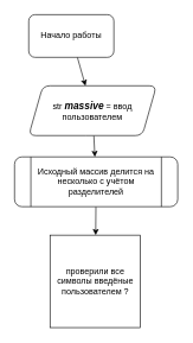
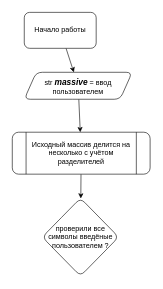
  <mxCell id="0" />
  <mxCell id="1" parent="0" />
  <mxCell id="2" value="" style="edgeStyle=none;html=1;" edge="1" parent="1" source="3" target="5"><mxGeometry relative="1" as="geometry" /></mxCell>
  <mxCell id="3" value="Начало работы" style="rounded=1;whiteSpace=wrap;html=1;" vertex="1" parent="1"><mxGeometry x="40" y="20" width="120" height="60" as="geometry" /></mxCell>
  <mxCell id="4" value="" style="edgeStyle=none;html=1;fontFamily=Verdana;fontSize=14;" edge="1" parent="1" source="5" target="7"><mxGeometry relative="1" as="geometry" /></mxCell>
- <mxCell id="5" value="str &lt;i&gt;&lt;b&gt;&lt;font style=&quot;font-size: 14px&quot;&gt;massive&lt;/font&gt;&lt;/b&gt;&lt;/i&gt; = ввод пользователем" style="shape=parallelogram;perimeter=parallelogramPerimeter;whiteSpace=wrap;html=1;fixedSize=1;rounded=1;" vertex="1" parent="1"><mxGeometry x="40" y="120" width="180" height="70" as="geometry" /></mxCell>
+ <mxCell id="5" value="str &lt;i&gt;&lt;b&gt;&lt;font style=&quot;font-size: 14px&quot;&gt;massive&lt;/font&gt;&lt;/b&gt;&lt;/i&gt; = ввод пользователем" style="shape=parallelogram;perimeter=parallelogramPerimeter;whiteSpace=wrap;html=1;fixedSize=1;rounded=1;" vertex="1" parent="1"><mxGeometry x="40" y="120" width="180" height="45" as="geometry" /></mxCell>
  <mxCell id="6" value="" style="edgeStyle=none;html=1;fontFamily=Verdana;fontSize=14;" edge="1" parent="1" source="7" target="8"><mxGeometry relative="1" as="geometry" /></mxCell>
  <mxCell id="7" value="Исходный массив делится на несколько с учётом разделителей" style="shape=process;whiteSpace=wrap;html=1;backgroundOutline=1;rounded=1;" vertex="1" parent="1"><mxGeometry x="20" y="220" width="230" height="70" as="geometry" /></mxCell>
- <mxCell id="8" value="проверили все символы введёные пользователем ?&lt;br&gt;" style="whiteSpace=wrap;html=1;rounded=0;" vertex="1" parent="1"><mxGeometry x="70" y="330" width="127.5" height="130" as="geometry" /></mxCell>
+ <mxCell id="8" value="проверили все символы введёные пользователем ?&lt;br&gt;" style="rhombus;whiteSpace=wrap;html=1;rounded=1;" vertex="1" parent="1"><mxGeometry x="70" y="330" width="127.5" height="130" as="geometry" /></mxCell>
